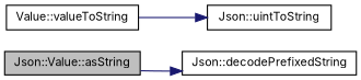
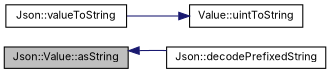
  digraph {
    fontname=Inter
    rankdir=LR
    node [color=black fillcolor=white fontname=Inter fontsize=10 shape=record style=filled]
    edge [color=midnightblue fontname=Inter fontsize=10 labelfontname=Helvetica labelfontsize=10 style=solid]
    n1 [fillcolor=grey75 fontcolor=black height=0.2 label="Json::Value::asString" width=0.4]
    n2 [height=0.2 label="Json::decodePrefixedString" width=0.4]
-   n3 [height=0.2 label="Value::valueToString" width=0.4]
-   n4 [height=0.2 label="Json::uintToString" width=0.4]
-   n1 -> n2
+   n3 [height=0.2 label="Json::valueToString" width=0.4]
+   n4 [height=0.2 label="Value::uintToString" width=0.4]
+   n2 -> n1
    n3 -> n4
  }
